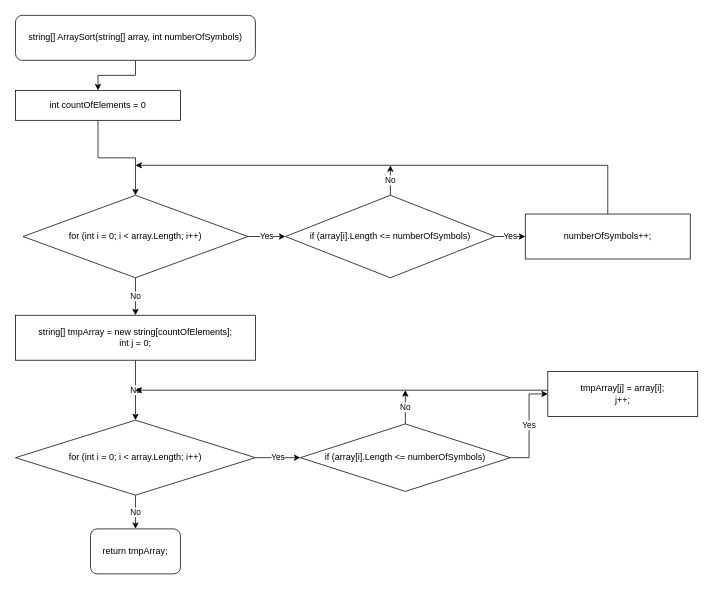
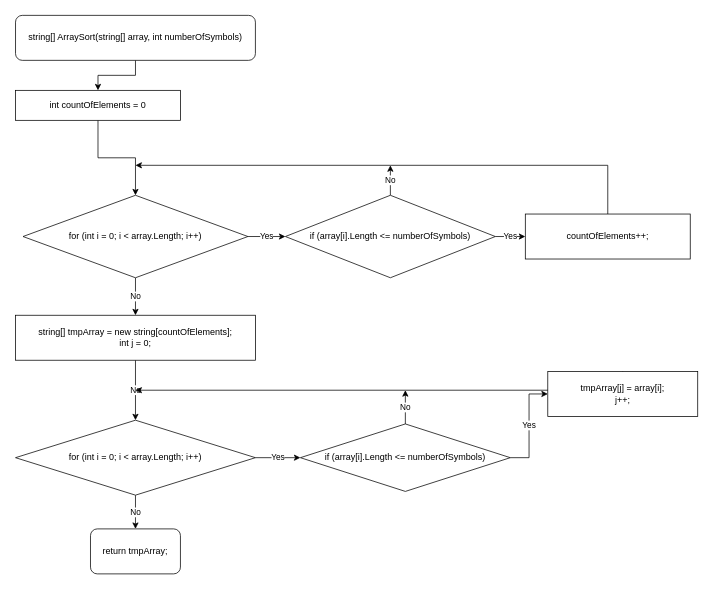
  <mxCell id="0" />
  <mxCell id="1" parent="0" />
  <mxCell id="2" style="edgeStyle=orthogonalEdgeStyle;rounded=0;orthogonalLoop=1;jettySize=auto;html=1;exitX=0.5;exitY=1;exitDx=0;exitDy=0;entryX=0.5;entryY=0;entryDx=0;entryDy=0;" edge="1" parent="1" source="3" target="6"><mxGeometry relative="1" as="geometry" /></mxCell>
  <mxCell id="3" value="int countOfElements = 0" style="rounded=0;whiteSpace=wrap;html=1;" parent="1" vertex="1"><mxGeometry x="20" y="120" width="220" height="40" as="geometry" /></mxCell>
  <mxCell id="4" value="Yes" style="edgeStyle=orthogonalEdgeStyle;rounded=0;orthogonalLoop=1;jettySize=auto;html=1;exitX=1;exitY=0.5;exitDx=0;exitDy=0;entryX=0;entryY=0.5;entryDx=0;entryDy=0;" edge="1" parent="1" source="6" target="9"><mxGeometry relative="1" as="geometry" /></mxCell>
  <mxCell id="5" value="No" style="edgeStyle=orthogonalEdgeStyle;rounded=0;orthogonalLoop=1;jettySize=auto;html=1;exitX=0.5;exitY=1;exitDx=0;exitDy=0;entryX=0.5;entryY=0;entryDx=0;entryDy=0;" edge="1" parent="1" source="6" target="11"><mxGeometry relative="1" as="geometry" /></mxCell>
  <mxCell id="6" value="for (int i = 0; i &amp;lt; array.Length; i++)" style="rhombus;whiteSpace=wrap;html=1;" parent="1" vertex="1"><mxGeometry x="30" y="260" width="300" height="110" as="geometry" /></mxCell>
  <mxCell id="7" value="Yes" style="edgeStyle=orthogonalEdgeStyle;rounded=0;orthogonalLoop=1;jettySize=auto;html=1;exitX=1;exitY=0.5;exitDx=0;exitDy=0;entryX=0;entryY=0.5;entryDx=0;entryDy=0;" edge="1" parent="1" source="9" target="15"><mxGeometry relative="1" as="geometry" /></mxCell>
  <mxCell id="8" value="No" style="edgeStyle=orthogonalEdgeStyle;rounded=0;orthogonalLoop=1;jettySize=auto;html=1;exitX=0.5;exitY=0;exitDx=0;exitDy=0;" edge="1" parent="1" source="9"><mxGeometry relative="1" as="geometry"><mxPoint x="520" y="220" as="targetPoint" /></mxGeometry></mxCell>
  <mxCell id="9" value="if (array[i].Length &lt;= numberOfSymbols)" style="rhombus;whiteSpace=wrap;html=1;" parent="1" vertex="1"><mxGeometry x="380" y="260" width="280" height="110" as="geometry" /></mxCell>
  <mxCell id="10" value="No" style="edgeStyle=orthogonalEdgeStyle;rounded=0;orthogonalLoop=1;jettySize=auto;html=1;exitX=0.5;exitY=1;exitDx=0;exitDy=0;entryX=0.5;entryY=0;entryDx=0;entryDy=0;" edge="1" parent="1" source="11" target="18"><mxGeometry relative="1" as="geometry" /></mxCell>
  <mxCell id="11" value="string[] tmpArray = new string[countOfElements]; &#10;    int j = 0;" style="rounded=0;whiteSpace=wrap;html=1;" vertex="1" parent="1"><mxGeometry x="20" y="420" width="320" height="60" as="geometry" /></mxCell>
  <mxCell id="12" style="edgeStyle=orthogonalEdgeStyle;rounded=0;orthogonalLoop=1;jettySize=auto;html=1;exitX=0.5;exitY=1;exitDx=0;exitDy=0;" edge="1" parent="1" source="13" target="3"><mxGeometry relative="1" as="geometry" /></mxCell>
  <mxCell id="13" value="string[] ArraySort(string[] array, int numberOfSymbols)" style="rounded=1;whiteSpace=wrap;html=1;" vertex="1" parent="1"><mxGeometry x="20" y="20" width="320" height="60" as="geometry" /></mxCell>
  <mxCell id="14" style="edgeStyle=orthogonalEdgeStyle;rounded=0;orthogonalLoop=1;jettySize=auto;html=1;exitX=0.5;exitY=0;exitDx=0;exitDy=0;" edge="1" parent="1" source="15"><mxGeometry relative="1" as="geometry"><mxPoint x="180" y="220" as="targetPoint" /><Array as="points"><mxPoint x="810" y="220" /></Array></mxGeometry></mxCell>
- <mxCell id="15" value="numberOfSymbols++;" style="rounded=0;whiteSpace=wrap;html=1;" vertex="1" parent="1"><mxGeometry x="700" y="285" width="220" height="60" as="geometry" /></mxCell>
+ <mxCell id="15" value="countOfElements++;" style="rounded=0;whiteSpace=wrap;html=1;" vertex="1" parent="1"><mxGeometry x="700" y="285" width="220" height="60" as="geometry" /></mxCell>
  <mxCell id="16" value="Yes" style="edgeStyle=orthogonalEdgeStyle;rounded=0;orthogonalLoop=1;jettySize=auto;html=1;exitX=1;exitY=0.5;exitDx=0;exitDy=0;entryX=0;entryY=0.5;entryDx=0;entryDy=0;" edge="1" parent="1" source="18" target="21"><mxGeometry relative="1" as="geometry"><mxPoint as="offset" /></mxGeometry></mxCell>
  <mxCell id="17" value="No" style="edgeStyle=orthogonalEdgeStyle;rounded=0;orthogonalLoop=1;jettySize=auto;html=1;exitX=0.5;exitY=1;exitDx=0;exitDy=0;entryX=0.5;entryY=0;entryDx=0;entryDy=0;" edge="1" parent="1" source="18" target="24"><mxGeometry relative="1" as="geometry" /></mxCell>
  <mxCell id="18" value="for (int i = 0; i &amp;lt; array.Length; i++)" style="rhombus;whiteSpace=wrap;html=1;" vertex="1" parent="1"><mxGeometry x="20" y="560" width="320" height="100" as="geometry" /></mxCell>
  <mxCell id="19" value="Yes" style="edgeStyle=orthogonalEdgeStyle;rounded=0;orthogonalLoop=1;jettySize=auto;html=1;exitX=1;exitY=0.5;exitDx=0;exitDy=0;entryX=0;entryY=0.5;entryDx=0;entryDy=0;" edge="1" parent="1" source="21" target="23"><mxGeometry relative="1" as="geometry" /></mxCell>
  <mxCell id="20" value="No" style="edgeStyle=orthogonalEdgeStyle;rounded=0;orthogonalLoop=1;jettySize=auto;html=1;exitX=0.5;exitY=0;exitDx=0;exitDy=0;" edge="1" parent="1" source="21"><mxGeometry relative="1" as="geometry"><mxPoint x="540" y="520" as="targetPoint" /></mxGeometry></mxCell>
  <mxCell id="21" value="if (array[i].Length &lt;= numberOfSymbols)" style="rhombus;whiteSpace=wrap;html=1;" vertex="1" parent="1"><mxGeometry x="400" y="565" width="280" height="90" as="geometry" /></mxCell>
  <mxCell id="22" style="edgeStyle=orthogonalEdgeStyle;rounded=0;orthogonalLoop=1;jettySize=auto;html=1;exitX=0.5;exitY=0;exitDx=0;exitDy=0;" edge="1" parent="1" source="23"><mxGeometry relative="1" as="geometry"><mxPoint x="180" y="520" as="targetPoint" /><Array as="points"><mxPoint x="830" y="520" /></Array></mxGeometry></mxCell>
  <mxCell id="23" value=" tmpArray[j] = array[i]; &#10;            j++;" style="rounded=0;whiteSpace=wrap;html=1;" vertex="1" parent="1"><mxGeometry x="730" y="495" width="200" height="60" as="geometry" /></mxCell>
  <mxCell id="24" value="return tmpArray;" style="rounded=1;whiteSpace=wrap;html=1;" vertex="1" parent="1"><mxGeometry x="120" y="705" width="120" height="60" as="geometry" /></mxCell>
